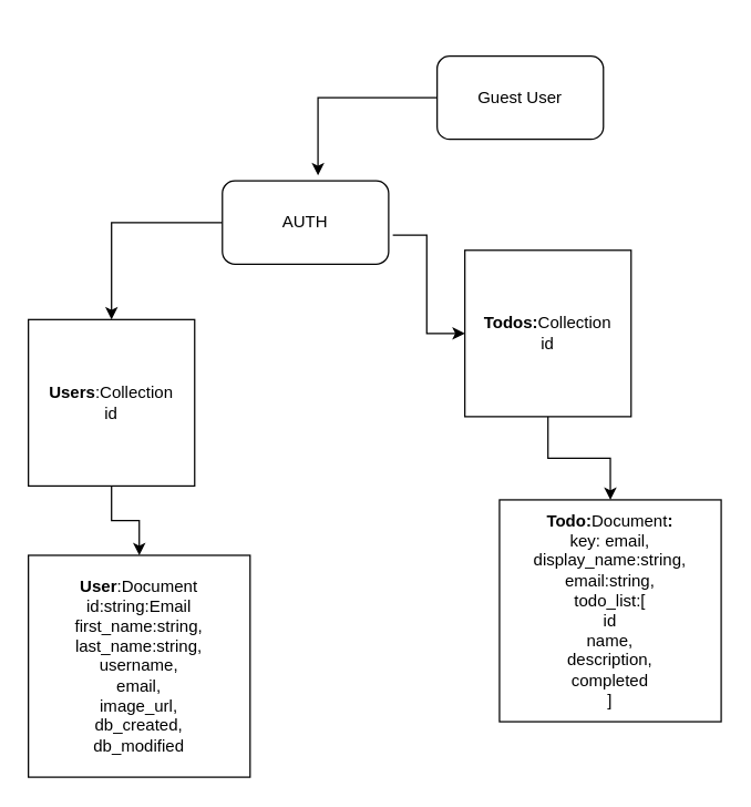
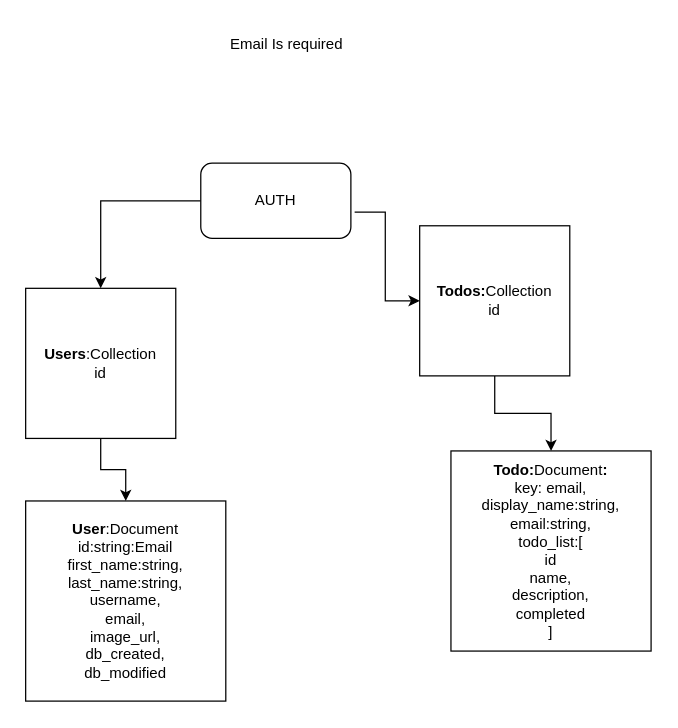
  <mxCell id="0" />
  <mxCell id="1" parent="0" />
  <mxCell id="2" style="edgeStyle=orthogonalEdgeStyle;rounded=0;orthogonalLoop=1;jettySize=auto;html=1;entryX=0.5;entryY=0;entryDx=0;entryDy=0;" parent="1" source="4" target="8" edge="1"><mxGeometry relative="1" as="geometry" /></mxCell>
  <mxCell id="3" style="edgeStyle=orthogonalEdgeStyle;rounded=0;orthogonalLoop=1;jettySize=auto;html=1;exitX=1.025;exitY=0.65;exitDx=0;exitDy=0;exitPerimeter=0;" parent="1" source="13" target="10" edge="1"><mxGeometry relative="1" as="geometry" /></mxCell>
  <mxCell id="4" value="&lt;b&gt;Users&lt;/b&gt;:Collection&lt;br&gt;id" style="whiteSpace=wrap;html=1;aspect=fixed;" parent="1" vertex="1"><mxGeometry x="20" y="230" width="120" height="120" as="geometry" /></mxCell>
- <mxCell id="5" style="edgeStyle=orthogonalEdgeStyle;rounded=0;orthogonalLoop=1;jettySize=auto;html=1;entryX=0.575;entryY=-0.067;entryDx=0;entryDy=0;entryPerimeter=0;" parent="1" source="6" target="13" edge="1"><mxGeometry relative="1" as="geometry" /></mxCell>
- <mxCell id="6" value="Guest User" style="rounded=1;whiteSpace=wrap;html=1;" parent="1" vertex="1"><mxGeometry x="315" y="40" width="120" height="60" as="geometry" /></mxCell>
+ <mxCell id="7" value="Email Is required&amp;nbsp;" style="text;html=1;align=center;verticalAlign=middle;resizable=0;points=[];autosize=1;strokeColor=none;fillColor=none;" parent="1" vertex="1"><mxGeometry x="170" y="20" width="120" height="30" as="geometry" /></mxCell>
  <mxCell id="8" value="&lt;b&gt;User&lt;/b&gt;:Document&lt;br&gt;id:string:Email&lt;br&gt;first_name:string,&lt;br&gt;last_name:string,&lt;br&gt;username,&lt;br&gt;email,&lt;br&gt;image_url,&lt;br&gt;&lt;div&gt;db_created,&lt;/div&gt;&lt;div&gt;db_modified&lt;/div&gt;" style="whiteSpace=wrap;html=1;aspect=fixed;" parent="1" vertex="1"><mxGeometry x="20" y="400" width="160" height="160" as="geometry" /></mxCell>
  <mxCell id="9" value="" style="edgeStyle=orthogonalEdgeStyle;rounded=0;orthogonalLoop=1;jettySize=auto;html=1;" parent="1" source="10" target="11" edge="1"><mxGeometry relative="1" as="geometry" /></mxCell>
  <mxCell id="10" value="&lt;b&gt;Todos:&lt;/b&gt;Collection&lt;br&gt;id" style="whiteSpace=wrap;html=1;aspect=fixed;" parent="1" vertex="1"><mxGeometry x="335" y="180" width="120" height="120" as="geometry" /></mxCell>
  <mxCell id="11" value="&lt;b&gt;Todo:&lt;/b&gt;Document&lt;b&gt;:&lt;br&gt;&lt;/b&gt;key: email,&lt;br&gt;display_name:string,&lt;br&gt;email:string,&lt;br&gt;todo_list:[&lt;br&gt;id&lt;br&gt;name,&lt;br&gt;description,&lt;br&gt;completed&lt;br&gt;]" style="whiteSpace=wrap;html=1;aspect=fixed;" parent="1" vertex="1"><mxGeometry x="360" y="360" width="160" height="160" as="geometry" /></mxCell>
  <mxCell id="12" style="edgeStyle=orthogonalEdgeStyle;rounded=0;orthogonalLoop=1;jettySize=auto;html=1;" parent="1" source="13" target="4" edge="1"><mxGeometry relative="1" as="geometry" /></mxCell>
  <mxCell id="13" value="AUTH" style="rounded=1;whiteSpace=wrap;html=1;" parent="1" vertex="1"><mxGeometry x="160" y="130" width="120" height="60" as="geometry" /></mxCell>
